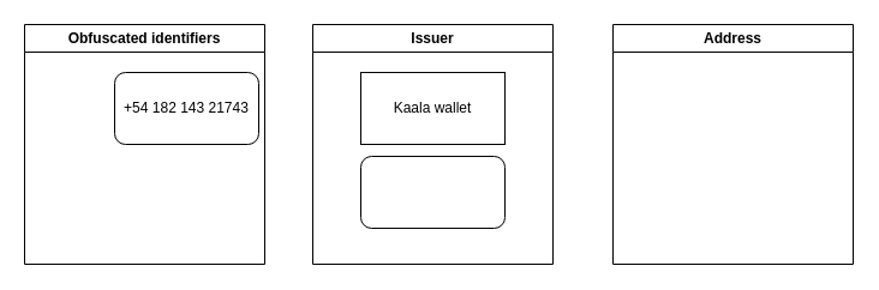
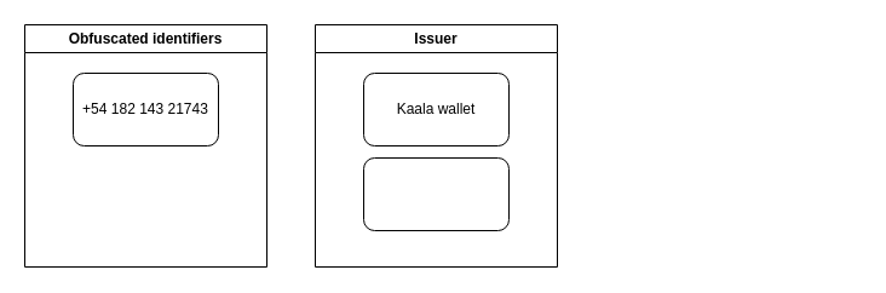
  <mxCell id="0" />
  <mxCell id="1" parent="0" />
  <mxCell id="2" value="Obfuscated identifiers" style="swimlane;whiteSpace=wrap;html=1;" vertex="1" parent="1"><mxGeometry x="20" y="20" width="200" height="200" as="geometry" /></mxCell>
- <mxCell id="3" value="+54 182 143 21743" style="rounded=1;whiteSpace=wrap;html=1;" vertex="1" parent="2"><mxGeometry x="75" y="40" width="120" height="60" as="geometry" /></mxCell>
+ <mxCell id="3" value="+54 182 143 21743" style="rounded=1;whiteSpace=wrap;html=1;" vertex="1" parent="2"><mxGeometry x="40" y="40" width="120" height="60" as="geometry" /></mxCell>
  <mxCell id="4" value="Issuer" style="swimlane;whiteSpace=wrap;html=1;" vertex="1" parent="1"><mxGeometry x="260" y="20" width="200" height="200" as="geometry" /></mxCell>
- <mxCell id="5" value="Kaala wallet" style="whiteSpace=wrap;html=1;rounded=0;" vertex="1" parent="4"><mxGeometry x="40" y="40" width="120" height="60" as="geometry" /></mxCell>
+ <mxCell id="5" value="Kaala wallet" style="rounded=1;whiteSpace=wrap;html=1;" vertex="1" parent="4"><mxGeometry x="40" y="40" width="120" height="60" as="geometry" /></mxCell>
  <mxCell id="6" value="" style="rounded=1;whiteSpace=wrap;html=1;" vertex="1" parent="4"><mxGeometry x="40" y="110" width="120" height="60" as="geometry" /></mxCell>
- <mxCell id="7" value="Address" style="swimlane;whiteSpace=wrap;html=1;" vertex="1" parent="1"><mxGeometry x="510" y="20" width="200" height="200" as="geometry" /></mxCell>
